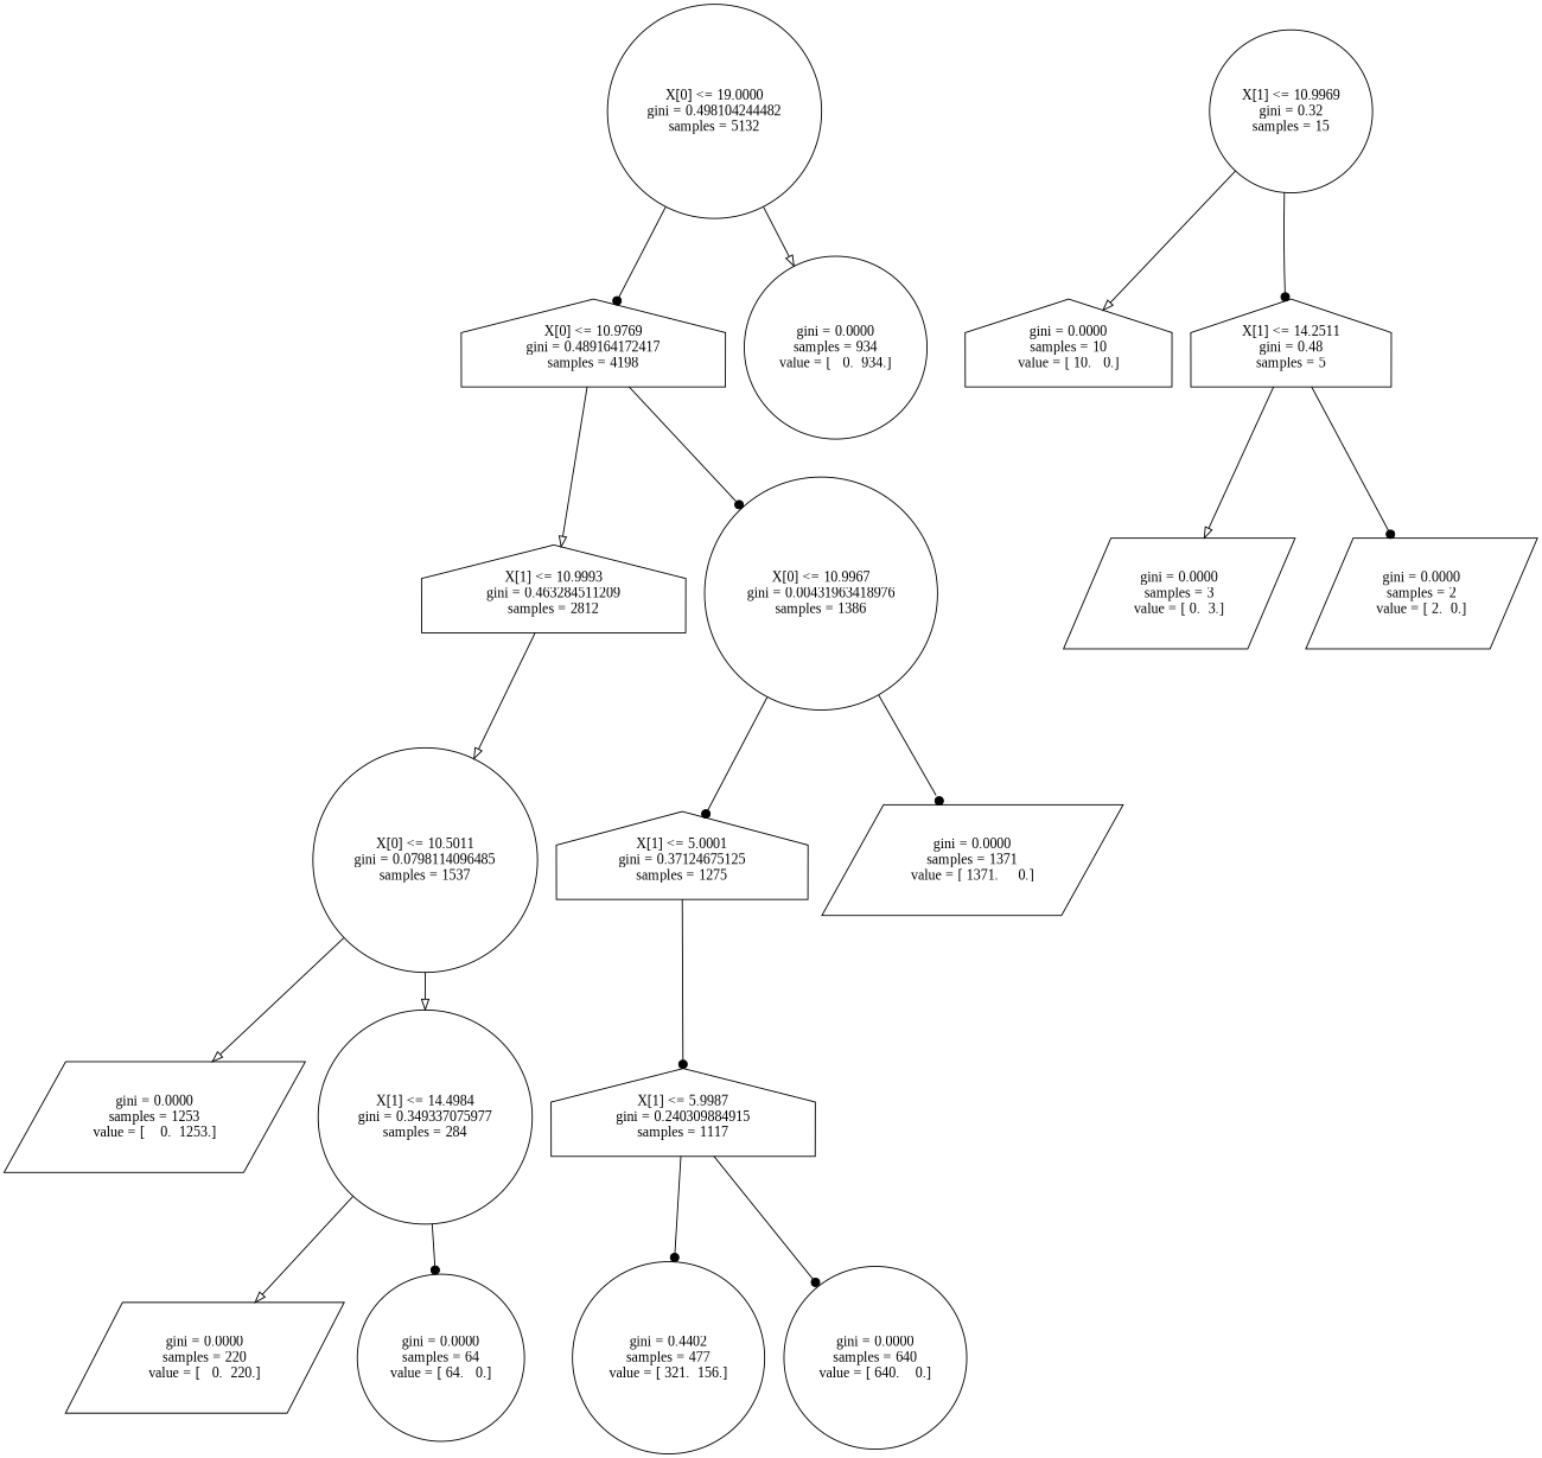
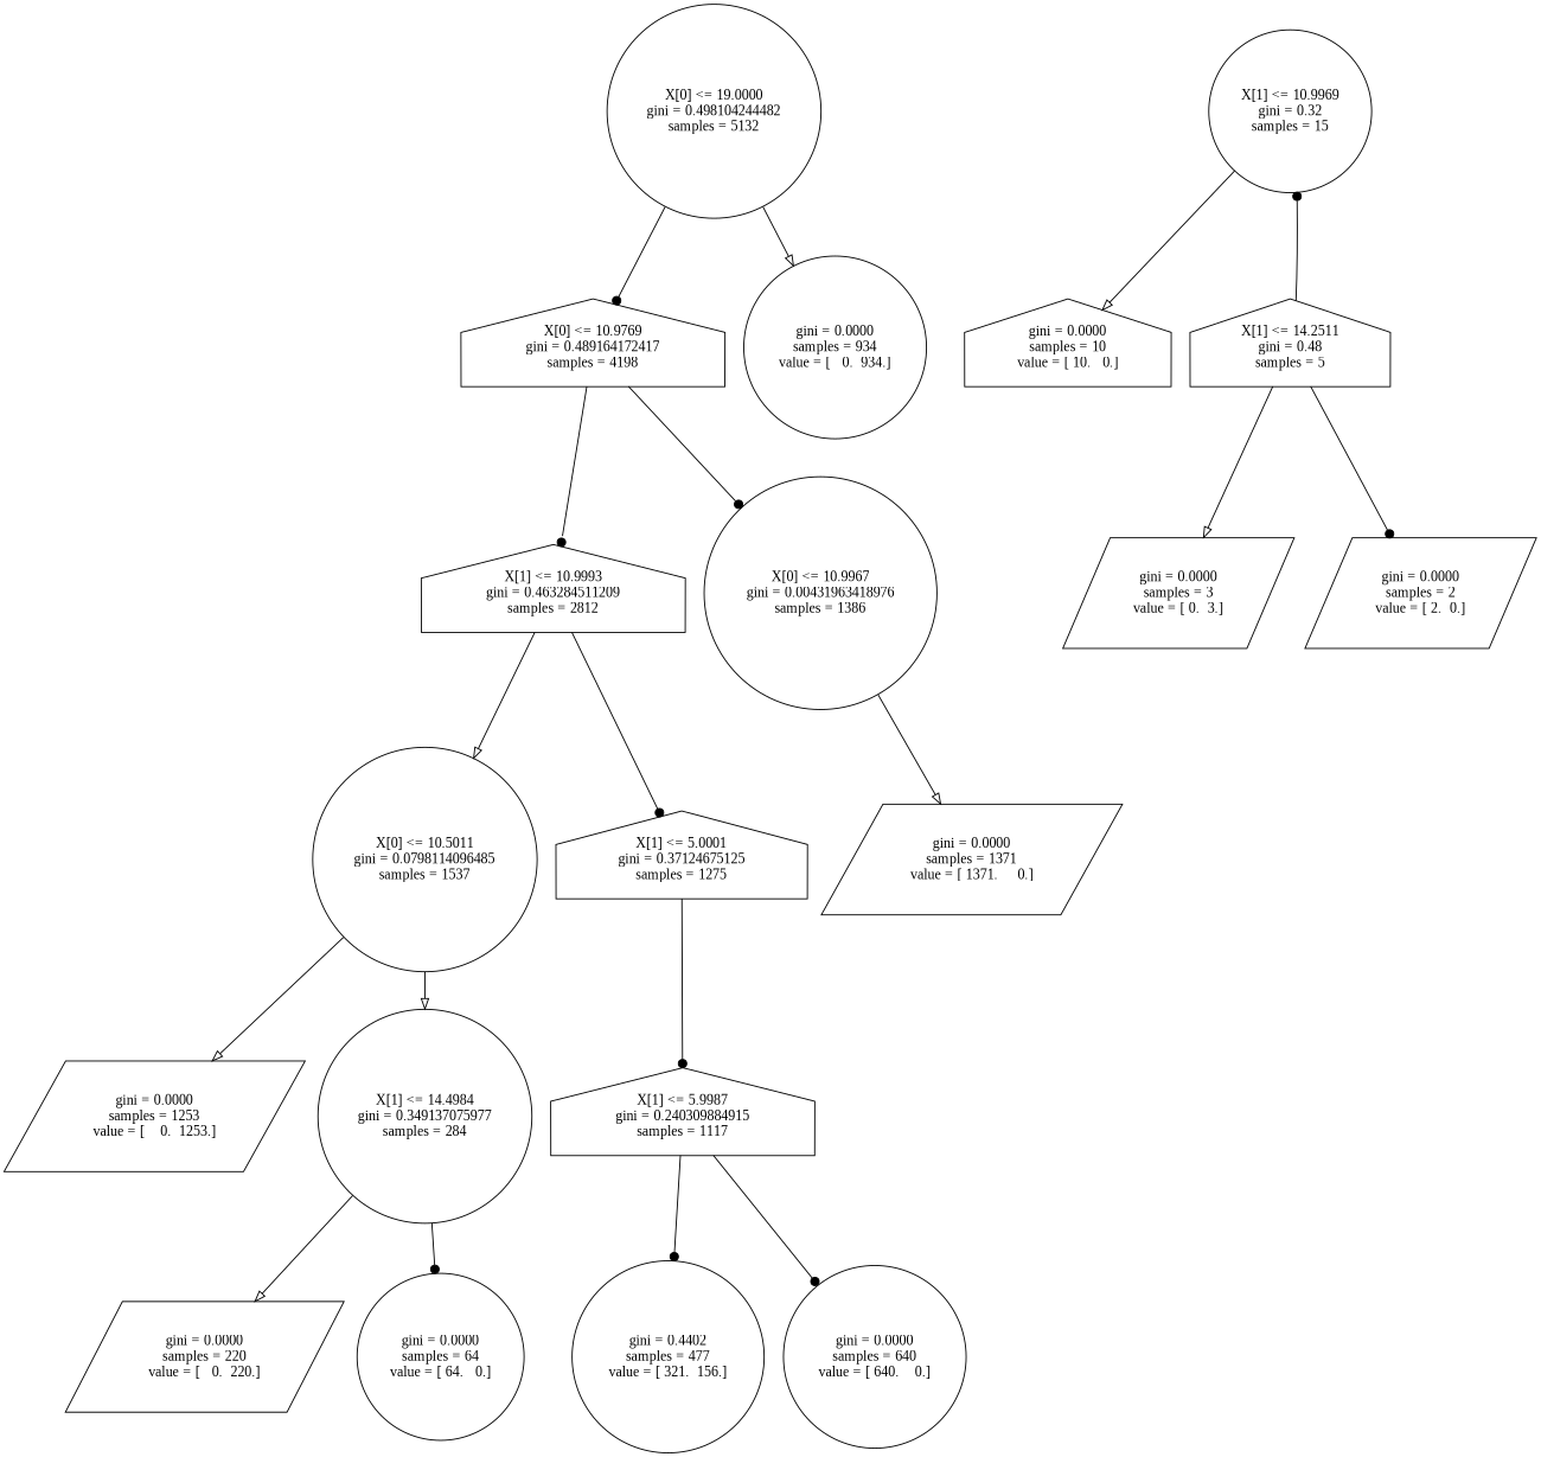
  digraph {
    fontname="Liberation Serif"
    node [fontname="Liberation Serif" shape=circle]
    edge [arrowhead=dot fontname="Liberation Serif"]
    n1 [label="X[0] <= 19.0000\ngini = 0.498104244482\nsamples = 5132"]
    n2 [label="X[0] <= 10.9769\ngini = 0.489164172417\nsamples = 4198" shape=house]
    n3 [label="gini = 0.0000\nsamples = 934\nvalue = [   0.  934.]"]
    n4 [label="X[1] <= 10.9993\ngini = 0.463284511209\nsamples = 2812" shape=house]
    n5 [label="X[0] <= 10.9967\ngini = 0.00431963418976\nsamples = 1386"]
    n6 [label="X[1] <= 5.0001\ngini = 0.37124675125\nsamples = 1275" shape=house]
    n7 [label="X[0] <= 10.5011\ngini = 0.0798114096485\nsamples = 1537"]
    n8 [label="gini = 0.0000\nsamples = 1371\nvalue = [ 1371.     0.]" shape=parallelogram]
    n9 [label="X[1] <= 5.9987\ngini = 0.240309884915\nsamples = 1117" shape=house]
    n10 [label="gini = 0.0000\nsamples = 1253\nvalue = [    0.  1253.]" shape=parallelogram]
-   n11 [label="X[1] <= 14.4984\ngini = 0.349337075977\nsamples = 284"]
+   n11 [label="X[1] <= 14.4984\ngini = 0.349137075977\nsamples = 284"]
    n12 [label="gini = 0.4402\nsamples = 477\nvalue = [ 321.  156.]"]
    n13 [label="gini = 0.0000\nsamples = 640\nvalue = [ 640.    0.]"]
    n14 [label="gini = 0.0000\nsamples = 220\nvalue = [   0.  220.]" shape=parallelogram]
    n15 [label="gini = 0.0000\nsamples = 64\nvalue = [ 64.   0.]"]
    n16 [label="X[1] <= 10.9969\ngini = 0.32\nsamples = 15"]
    n17 [label="gini = 0.0000\nsamples = 10\nvalue = [ 10.   0.]" shape=house]
    n18 [label="X[1] <= 14.2511\ngini = 0.48\nsamples = 5" shape=house]
    n19 [label="gini = 0.0000\nsamples = 3\nvalue = [ 0.  3.]" shape=parallelogram]
    n20 [label="gini = 0.0000\nsamples = 2\nvalue = [ 2.  0.]" shape=parallelogram]
    n1 -> n2
    n1 -> n3 [arrowhead=onormal]
-   n2 -> n4 [arrowhead=onormal]
+   n2 -> n4
    n2 -> n5
-   n5 -> n6
+   n4 -> n6
    n4 -> n7 [arrowhead=onormal]
-   n5 -> n8
+   n5 -> n8 [arrowhead=onormal]
    n6 -> n9
    n7 -> n10 [arrowhead=onormal]
    n7 -> n11 [arrowhead=onormal]
    n9 -> n12
    n9 -> n13
    n11 -> n14 [arrowhead=onormal]
    n11 -> n15
    n16 -> n17 [arrowhead=onormal]
-   n16 -> n18
+   n18 -> n16
    n18 -> n19 [arrowhead=onormal]
    n18 -> n20
  }
